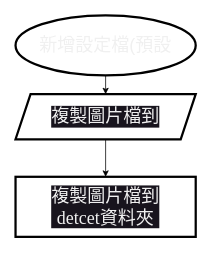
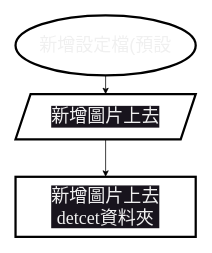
  <mxCell id="0" />
  <mxCell id="1" parent="0" />
  <mxCell id="2" style="edgeStyle=none;html=1;fontFamily=Lucida Console;fontSize=24;fontColor=#F0F0F0;" edge="1" parent="1" source="3"><mxGeometry relative="1" as="geometry"><mxPoint x="140" y="125" as="targetPoint" /></mxGeometry></mxCell>
  <mxCell id="3" value="新增設定檔(預設" style="ellipse;whiteSpace=wrap;html=1;strokeWidth=3;fontColor=#F0F0F0;fontSize=24;" vertex="1" parent="1"><mxGeometry x="20" y="20" width="240" height="80" as="geometry" /></mxCell>
  <mxCell id="4" style="edgeStyle=none;html=1;fontFamily=Lucida Console;fontSize=24;fontColor=#F0F0F0;" edge="1" parent="1" source="5"><mxGeometry relative="1" as="geometry"><mxPoint x="140" y="235" as="targetPoint" /></mxGeometry></mxCell>
- <mxCell id="5" value="複製圖片檔到" style="shape=parallelogram;perimeter=parallelogramPerimeter;whiteSpace=wrap;html=1;fixedSize=1;labelBackgroundColor=#18141D;strokeWidth=3;fontFamily=Lucida Console;fontSize=24;fontColor=#F0F0F0;" vertex="1" parent="1"><mxGeometry x="20" y="125" width="240" height="60" as="geometry" /></mxCell>
- <mxCell id="6" value="複製圖片檔到&lt;br&gt;detcet資料夾" style="rounded=0;whiteSpace=wrap;html=1;labelBackgroundColor=#18141D;strokeWidth=3;fontFamily=Lucida Console;fontSize=24;fontColor=#F0F0F0;" vertex="1" parent="1"><mxGeometry x="20" y="235" width="240" height="80" as="geometry" /></mxCell>
+ <mxCell id="5" value="新增圖片上去" style="shape=parallelogram;perimeter=parallelogramPerimeter;whiteSpace=wrap;html=1;fixedSize=1;labelBackgroundColor=#18141D;strokeWidth=3;fontFamily=Lucida Console;fontSize=24;fontColor=#F0F0F0;" vertex="1" parent="1"><mxGeometry x="20" y="125" width="240" height="60" as="geometry" /></mxCell>
+ <mxCell id="6" value="新增圖片上去&lt;br&gt;detcet資料夾" style="rounded=0;whiteSpace=wrap;html=1;labelBackgroundColor=#18141D;strokeWidth=3;fontFamily=Lucida Console;fontSize=24;fontColor=#F0F0F0;" vertex="1" parent="1"><mxGeometry x="20" y="235" width="240" height="80" as="geometry" /></mxCell>
